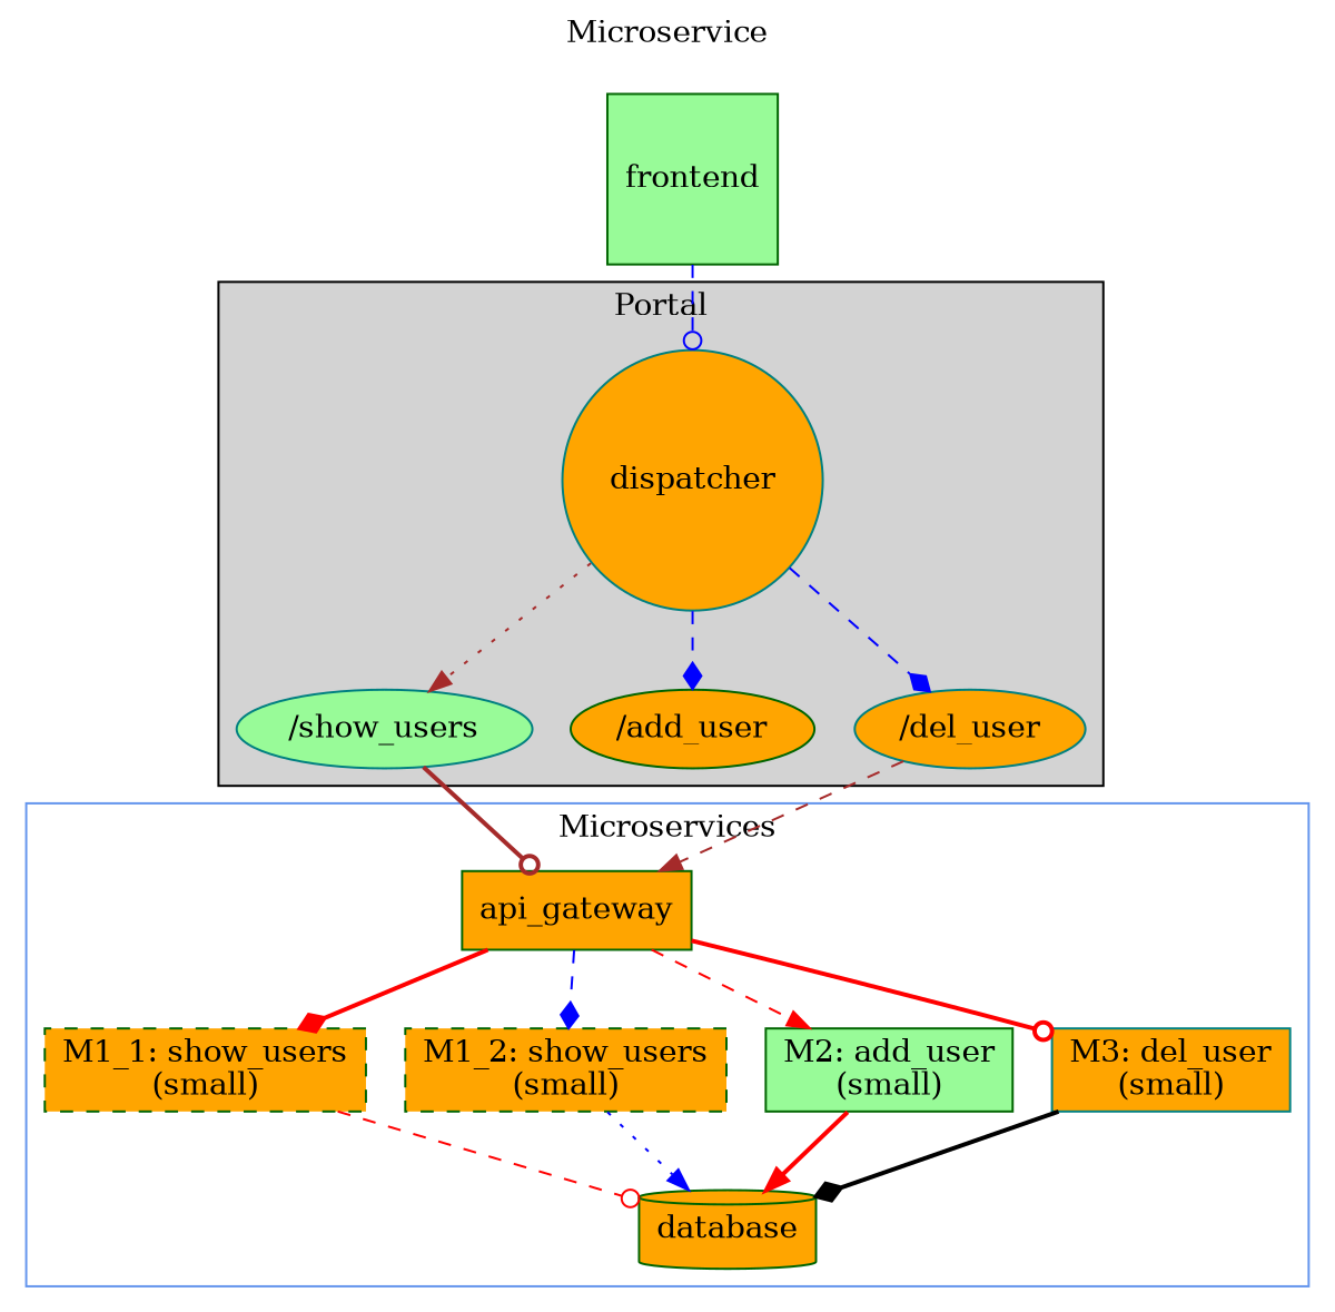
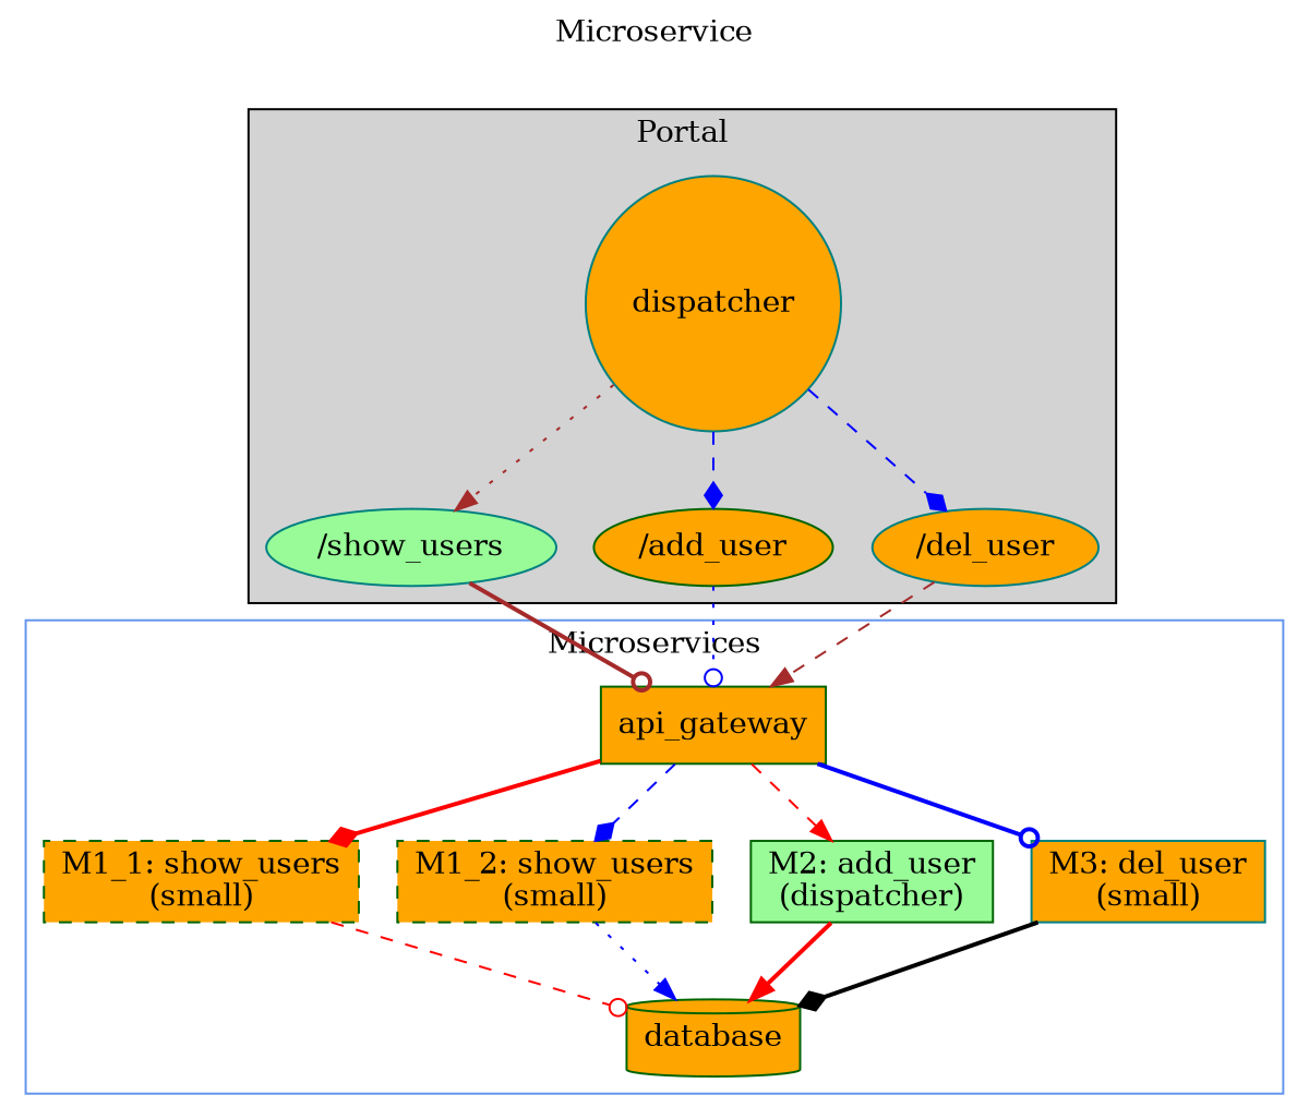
  digraph {
    label="Microservice\n\n"
    labelloc=t
    rankdir=TB
    node [color=darkgreen fillcolor=orange shape=rectangle style=filled]
    edge [arrowhead=normal color=blue style=dashed]
    dispatcher [color=teal shape=circle]
    n2 [color=teal fillcolor=palegreen label="/show_users" shape=""]
    n3 [label="/add_user" shape=""]
    n4 [color=teal label="/del_user" shape=""]
    api_gateway
    n6 [label="M1_1: show_users\n(small)" style="dashed,filled"]
    n7 [label="M1_2: show_users\n(small)" style="dashed,filled"]
-   n8 [fillcolor=palegreen label="M2: add_user\n(small)"]
+   n8 [fillcolor=palegreen label="M2: add_user\n(dispatcher)"]
    n9 [color=teal label="M3: del_user\n(small)"]
    database [shape=cylinder]
-   frontend [fillcolor=palegreen shape=square]
    subgraph cluster_1 {
      label=Portal
      style=filled
      dispatcher
      n2
      n3
      n4
    }
    subgraph cluster_2 {
      color=cornflowerblue
      label=Microservices
      api_gateway
      n6
      n7
      n8
      n9
      database
    }
    dispatcher -> n2 [color=brown style=dotted]
    dispatcher -> n3 [arrowhead=diamond]
    dispatcher -> n4 [arrowhead=diamond]
    n2 -> api_gateway [arrowhead=odot color=brown style=bold]
+   n3 -> api_gateway [arrowhead=odot style=dotted]
    n4 -> api_gateway [color=brown]
    api_gateway -> n6 [arrowhead=diamond color=red style=bold]
    api_gateway -> n7 [arrowhead=diamond]
    api_gateway -> n8 [color=red]
-   api_gateway -> n9 [arrowhead=odot color=red style=bold]
+   api_gateway -> n9 [arrowhead=odot style=bold]
    n6 -> database [arrowhead=odot color=red]
    n7 -> database [style=dotted]
    n8 -> database [color=red style=bold]
    n9 -> database [arrowhead=diamond color=black style=bold]
-   frontend -> dispatcher [arrowhead=odot]
  }
